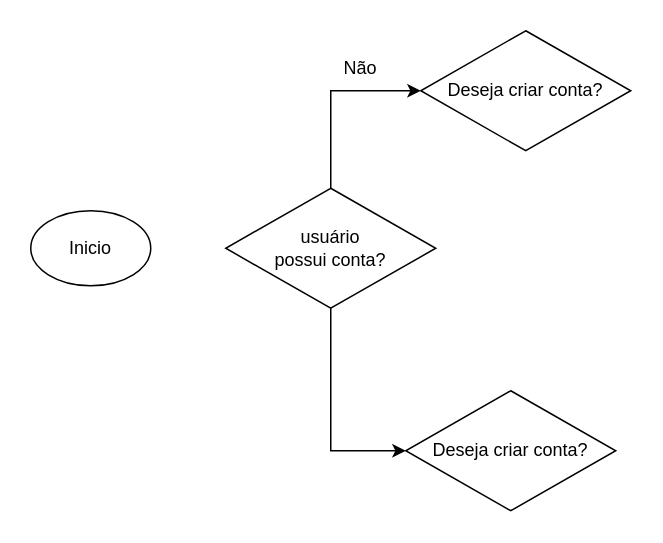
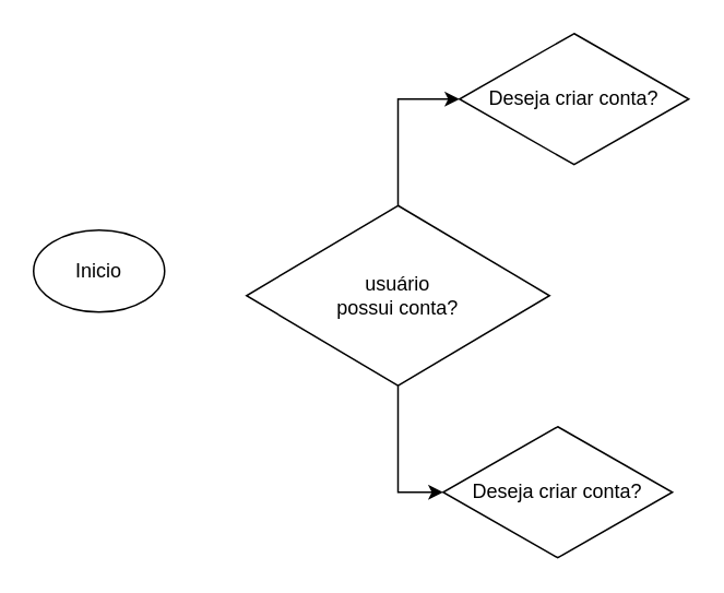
  <mxCell id="0" />
  <mxCell id="1" parent="0" />
  <mxCell id="2" value="Inicio" style="ellipse;whiteSpace=wrap;html=1;" vertex="1" parent="1"><mxGeometry x="20" y="140" width="80" height="50" as="geometry" /></mxCell>
  <mxCell id="3" style="edgeStyle=orthogonalEdgeStyle;rounded=0;orthogonalLoop=1;jettySize=auto;html=1;entryX=0;entryY=0.5;entryDx=0;entryDy=0;" edge="1" parent="1" source="5" target="8"><mxGeometry relative="1" as="geometry"><mxPoint x="220" y="90" as="targetPoint" /></mxGeometry></mxCell>
  <mxCell id="4" style="edgeStyle=orthogonalEdgeStyle;rounded=0;orthogonalLoop=1;jettySize=auto;html=1;entryX=0;entryY=0.5;entryDx=0;entryDy=0;" edge="1" parent="1" source="5" target="9"><mxGeometry relative="1" as="geometry"><mxPoint x="220" y="230" as="targetPoint" /></mxGeometry></mxCell>
- <mxCell id="5" value="usuário&lt;br&gt;possui conta?" style="rhombus;whiteSpace=wrap;html=1;" vertex="1" parent="1"><mxGeometry x="150" y="125" width="140" height="80" as="geometry" /></mxCell>
+ <mxCell id="5" value="usuário&lt;br&gt;possui conta?" style="rhombus;whiteSpace=wrap;html=1;" vertex="1" parent="1"><mxGeometry x="150" y="125" width="185" height="110" as="geometry" /></mxCell>
  <mxCell id="6" style="edgeStyle=orthogonalEdgeStyle;rounded=0;orthogonalLoop=1;jettySize=auto;html=1;exitX=0.5;exitY=1;exitDx=0;exitDy=0;" edge="1" parent="1" source="2" target="2"><mxGeometry relative="1" as="geometry" /></mxCell>
- <mxCell id="7" value="Não" style="text;html=1;strokeColor=none;fillColor=none;align=center;verticalAlign=middle;whiteSpace=wrap;rounded=0;" vertex="1" parent="1"><mxGeometry x="210" y="30" width="60" height="30" as="geometry" /></mxCell>
  <mxCell id="8" value="Deseja criar conta?" style="rhombus;whiteSpace=wrap;html=1;" vertex="1" parent="1"><mxGeometry x="280" y="20" width="140" height="80" as="geometry" /></mxCell>
  <mxCell id="9" value="Deseja criar conta?" style="rhombus;whiteSpace=wrap;html=1;" vertex="1" parent="1"><mxGeometry x="270" y="260" width="140" height="80" as="geometry" /></mxCell>
